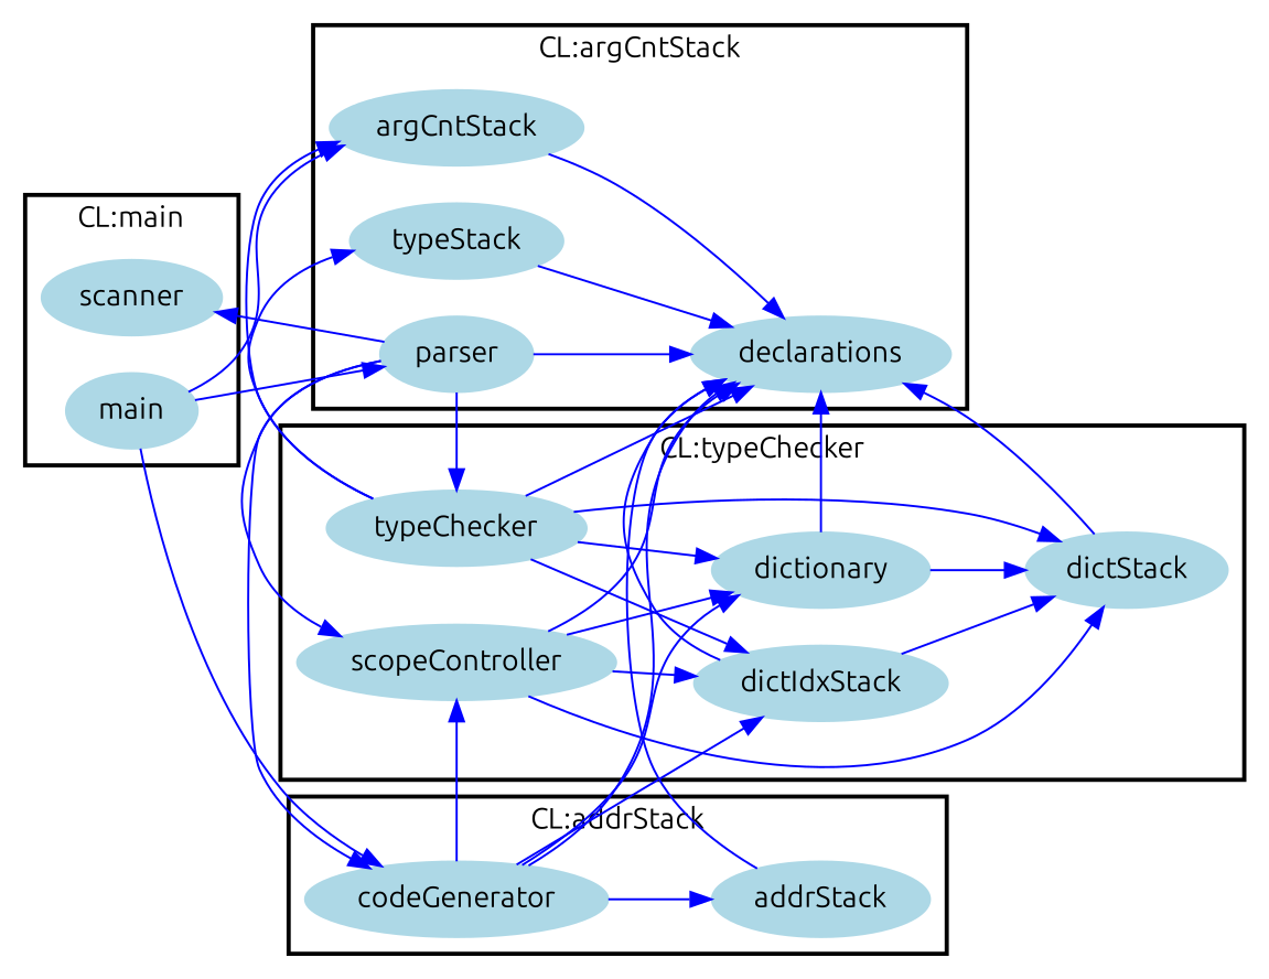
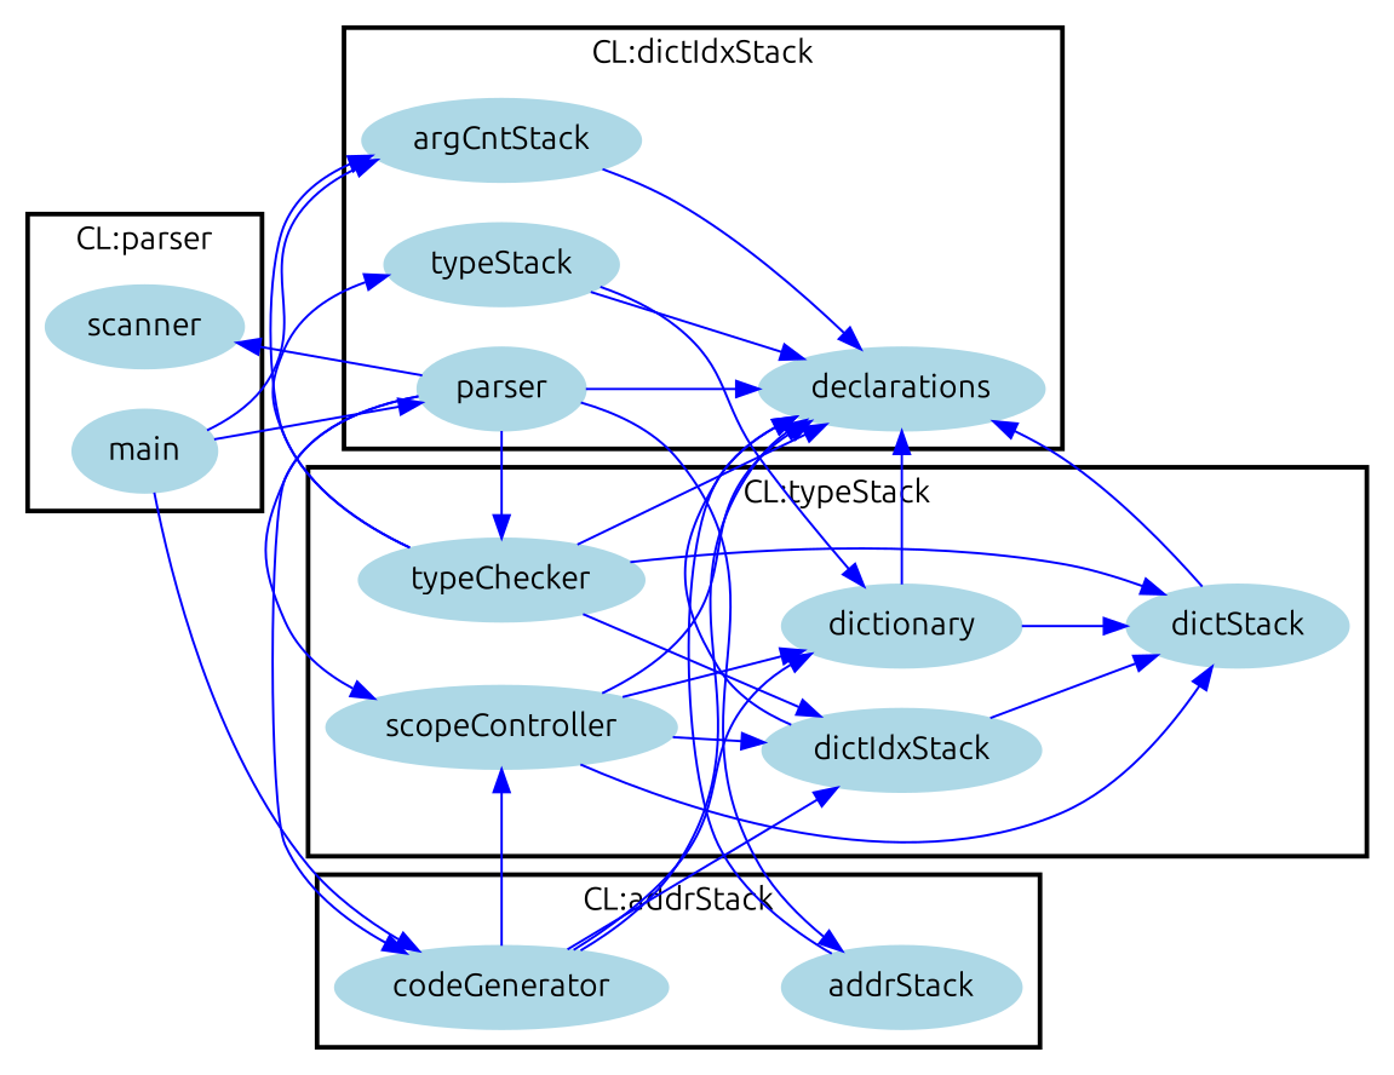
  digraph {
    fontname=Ubuntu
    rankdir=LR
    node [color=lightblue fontcolor=black fontname=Ubuntu shape=ellipse style=filled]
    edge [color=blue font=6 fontname=Ubuntu]
    n1 [label=addrStack]
    n2 [label=codeGenerator]
    n3 [label=main]
    n4 [label=scanner]
    n5 [label=argCntStack]
    n6 [label=parser]
    n7 [label=declarations]
    n8 [label=typeStack]
    n9 [label=typeChecker]
    n10 [label=dictionary]
    n11 [label=scopeController]
    n12 [label=dictIdxStack]
    n13 [label=dictStack]
    subgraph cluster_1 {
      color=black
      label="CL:addrStack"
      style=bold
      n1
      n2
    }
    subgraph cluster_2 {
      color=black
-     label="CL:main"
+     label="CL:parser"
      style=bold
      n3
      n4
    }
    subgraph cluster_3 {
      color=black
-     label="CL:argCntStack"
+     label="CL:dictIdxStack"
      style=bold
      n5
      n6
      n7
      n8
    }
    subgraph cluster_4 {
      color=black
-     label="CL:typeChecker"
+     label="CL:typeStack"
      style=bold
      n9
      n10
      n11
      n12
      n13
    }
    n1 -> n7
-   n2 -> n1
+   n6 -> n1
    n2 -> n7
    n2 -> n10
    n2 -> n11
    n2 -> n12
    n3 -> n2
    n3 -> n5
    n3 -> n6
    n5 -> n7
    n6 -> n2
    n6 -> n4
    n6 -> n7
    n6 -> n9
    n6 -> n11
    n8 -> n7
    n9 -> n5
    n9 -> n7
    n9 -> n8
-   n9 -> n10
+   n8 -> n10
    n9 -> n12
    n9 -> n13
    n10 -> n7
    n10 -> n13
    n11 -> n7
    n11 -> n10
    n11 -> n12
    n11 -> n13
    n12 -> n7
    n12 -> n13
    n13 -> n7
  }
